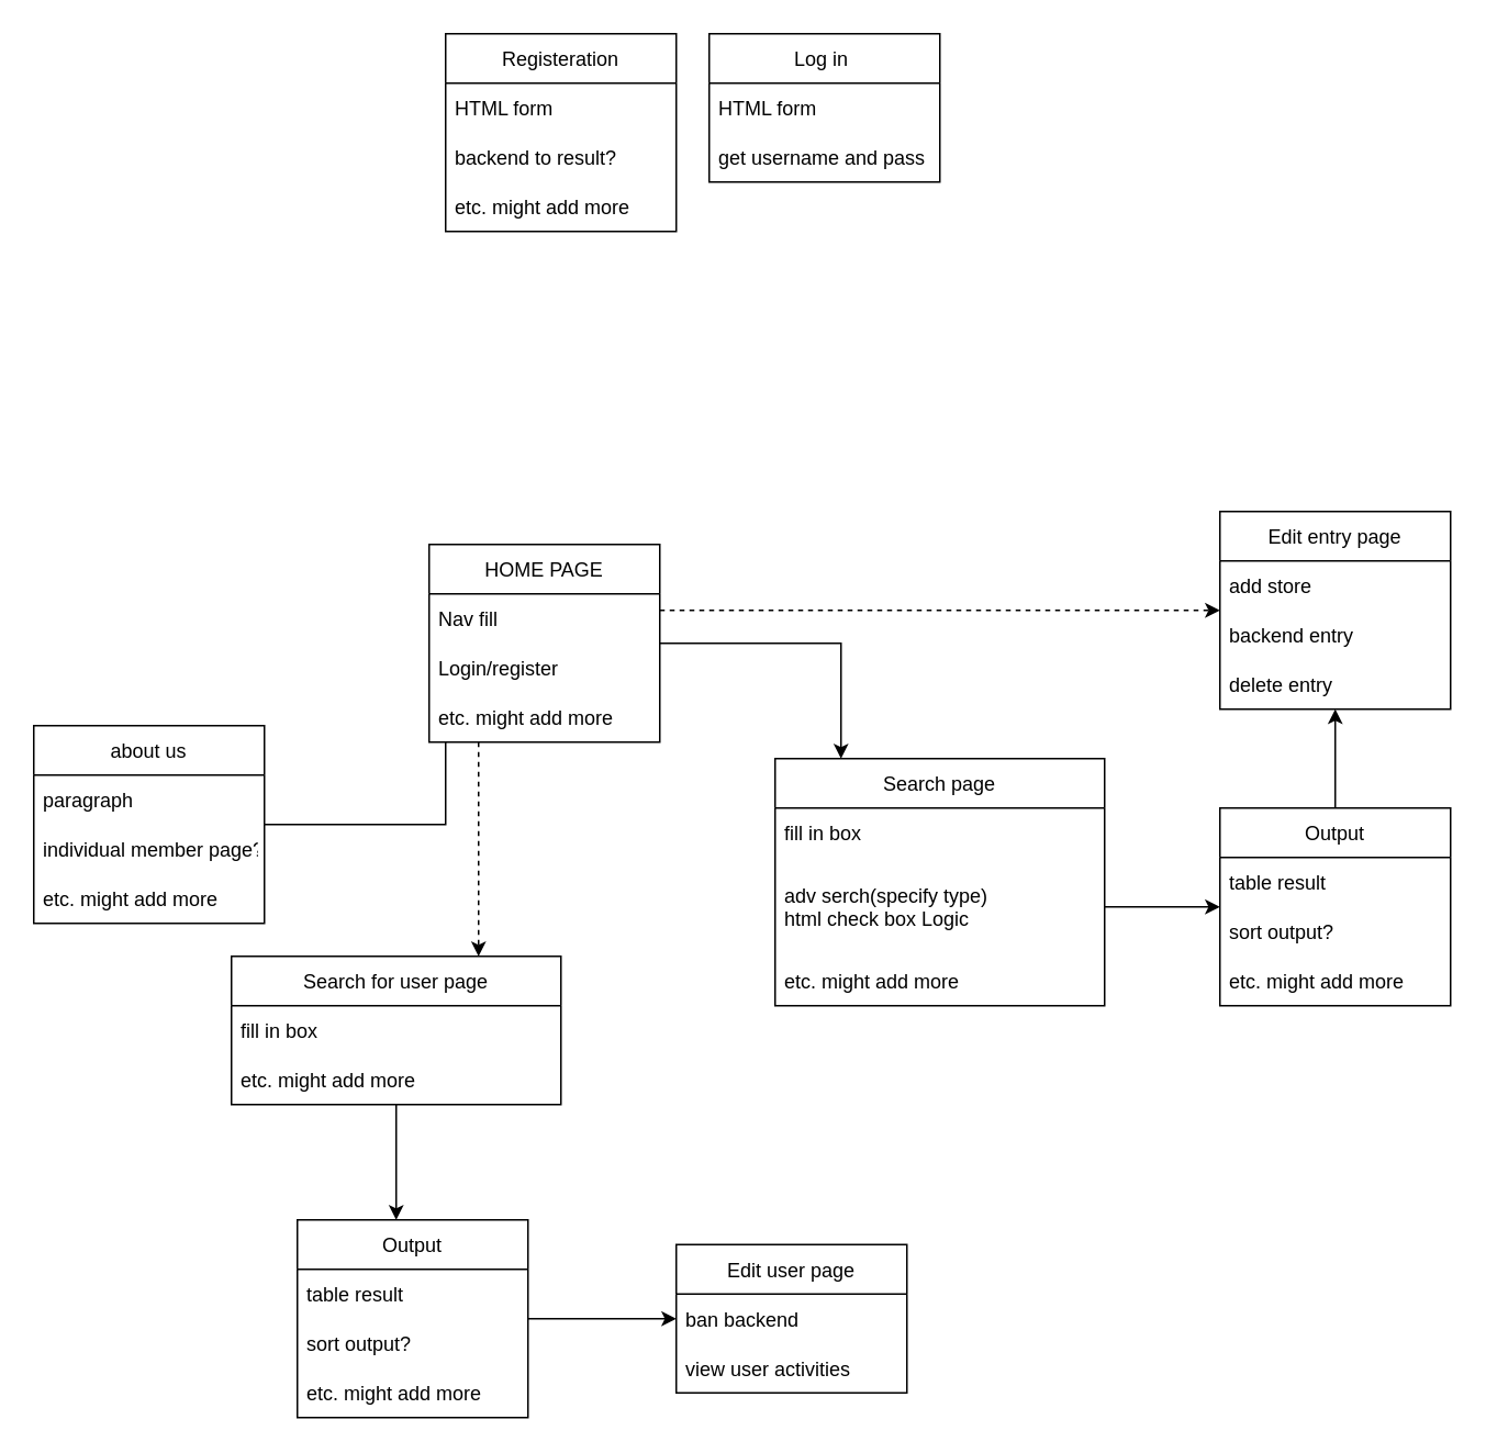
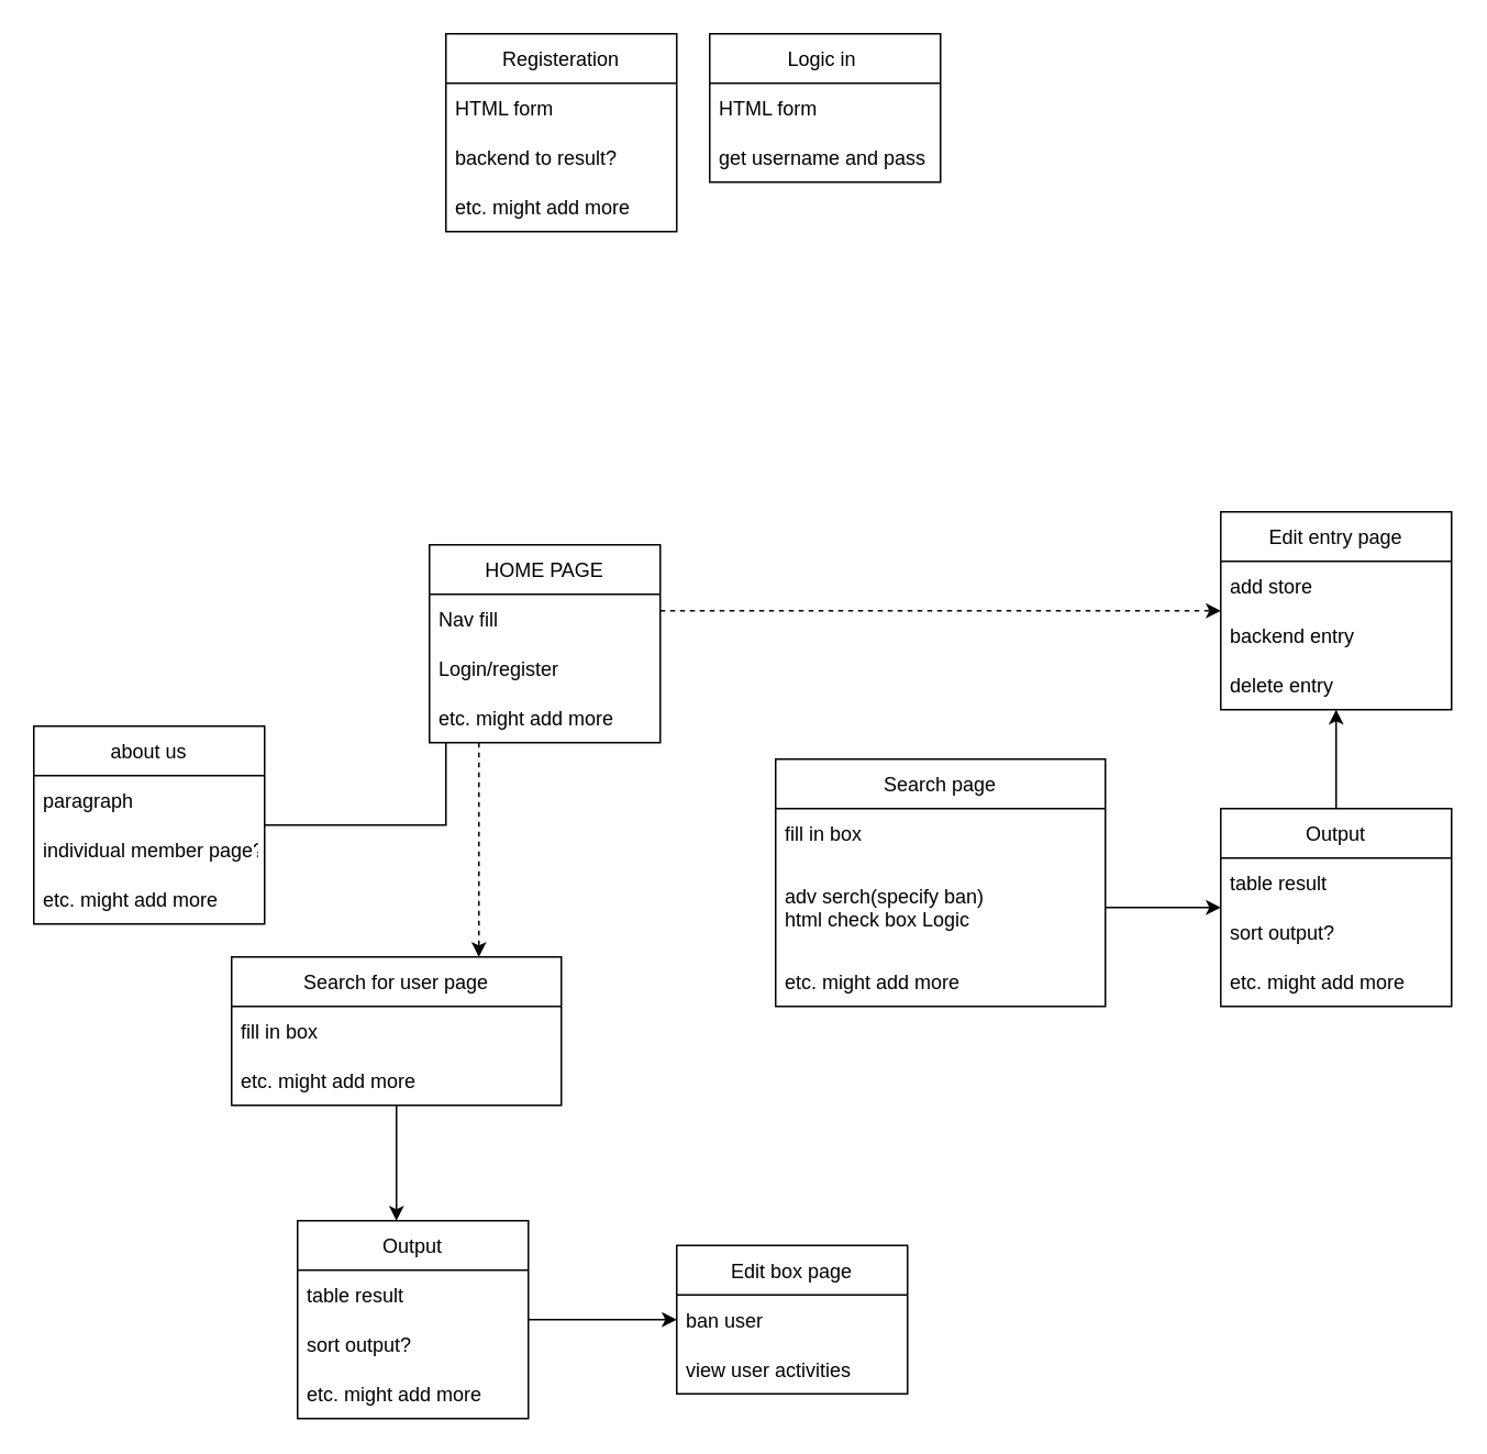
  <mxCell id="0" />
  <mxCell id="1" parent="0" />
  <mxCell id="2" style="edgeStyle=orthogonalEdgeStyle;rounded=0;orthogonalLoop=1;jettySize=auto;html=1;endArrow=none;" parent="1" source="5" target="27" edge="1"><mxGeometry relative="1" as="geometry"><Array as="points"><mxPoint x="270" y="500" /></Array></mxGeometry></mxCell>
  <mxCell id="3" style="edgeStyle=orthogonalEdgeStyle;rounded=0;orthogonalLoop=1;jettySize=auto;html=1;dashed=1;" edge="1" parent="1" source="5" target="31"><mxGeometry relative="1" as="geometry"><Array as="points"><mxPoint x="540" y="370" /><mxPoint x="540" y="370" /></Array></mxGeometry></mxCell>
  <mxCell id="4" style="edgeStyle=orthogonalEdgeStyle;rounded=0;orthogonalLoop=1;jettySize=auto;html=1;dashed=1;" edge="1" parent="1" source="5" target="36"><mxGeometry relative="1" as="geometry"><Array as="points"><mxPoint x="290" y="500" /><mxPoint x="290" y="500" /></Array></mxGeometry></mxCell>
  <mxCell id="5" value="HOME PAGE" style="swimlane;fontStyle=0;childLayout=stackLayout;horizontal=1;startSize=30;horizontalStack=0;resizeParent=1;resizeParentMax=0;resizeLast=0;collapsible=1;marginBottom=0;" parent="1" vertex="1"><mxGeometry x="260" y="330" width="140" height="120" as="geometry" /></mxCell>
  <mxCell id="6" value="Nav fill" style="text;strokeColor=none;fillColor=none;align=left;verticalAlign=middle;spacingLeft=4;spacingRight=4;overflow=hidden;points=[[0,0.5],[1,0.5]];portConstraint=eastwest;rotatable=0;" parent="5" vertex="1"><mxGeometry y="30" width="140" height="30" as="geometry" /></mxCell>
  <mxCell id="7" value="Login/register" style="text;strokeColor=none;fillColor=none;align=left;verticalAlign=middle;spacingLeft=4;spacingRight=4;overflow=hidden;points=[[0,0.5],[1,0.5]];portConstraint=eastwest;rotatable=0;" parent="5" vertex="1"><mxGeometry y="60" width="140" height="30" as="geometry" /></mxCell>
  <mxCell id="8" value="etc. might add more" style="text;strokeColor=none;fillColor=none;align=left;verticalAlign=middle;spacingLeft=4;spacingRight=4;overflow=hidden;points=[[0,0.5],[1,0.5]];portConstraint=eastwest;rotatable=0;" parent="5" vertex="1"><mxGeometry y="90" width="140" height="30" as="geometry" /></mxCell>
  <mxCell id="9" value="Registeration" style="swimlane;fontStyle=0;childLayout=stackLayout;horizontal=1;startSize=30;horizontalStack=0;resizeParent=1;resizeParentMax=0;resizeLast=0;collapsible=1;marginBottom=0;" parent="1" vertex="1"><mxGeometry x="270" y="20" width="140" height="120" as="geometry" /></mxCell>
  <mxCell id="10" value="HTML form" style="text;strokeColor=none;fillColor=none;align=left;verticalAlign=middle;spacingLeft=4;spacingRight=4;overflow=hidden;points=[[0,0.5],[1,0.5]];portConstraint=eastwest;rotatable=0;" parent="9" vertex="1"><mxGeometry y="30" width="140" height="30" as="geometry" /></mxCell>
  <mxCell id="11" value="backend to result?" style="text;strokeColor=none;fillColor=none;align=left;verticalAlign=middle;spacingLeft=4;spacingRight=4;overflow=hidden;points=[[0,0.5],[1,0.5]];portConstraint=eastwest;rotatable=0;" parent="9" vertex="1"><mxGeometry y="60" width="140" height="30" as="geometry" /></mxCell>
  <mxCell id="12" value="etc. might add more" style="text;strokeColor=none;fillColor=none;align=left;verticalAlign=middle;spacingLeft=4;spacingRight=4;overflow=hidden;points=[[0,0.5],[1,0.5]];portConstraint=eastwest;rotatable=0;" parent="9" vertex="1"><mxGeometry y="90" width="140" height="30" as="geometry" /></mxCell>
- <mxCell id="13" value="Log in " style="swimlane;fontStyle=0;childLayout=stackLayout;horizontal=1;startSize=30;horizontalStack=0;resizeParent=1;resizeParentMax=0;resizeLast=0;collapsible=1;marginBottom=0;" parent="1" vertex="1"><mxGeometry x="430" y="20" width="140" height="90" as="geometry" /></mxCell>
+ <mxCell id="13" value="Logic in " style="swimlane;fontStyle=0;childLayout=stackLayout;horizontal=1;startSize=30;horizontalStack=0;resizeParent=1;resizeParentMax=0;resizeLast=0;collapsible=1;marginBottom=0;" parent="1" vertex="1"><mxGeometry x="430" y="20" width="140" height="90" as="geometry" /></mxCell>
  <mxCell id="14" value="HTML form" style="text;strokeColor=none;fillColor=none;align=left;verticalAlign=middle;spacingLeft=4;spacingRight=4;overflow=hidden;points=[[0,0.5],[1,0.5]];portConstraint=eastwest;rotatable=0;" parent="13" vertex="1"><mxGeometry y="30" width="140" height="30" as="geometry" /></mxCell>
  <mxCell id="15" value="get username and pass" style="text;strokeColor=none;fillColor=none;align=left;verticalAlign=middle;spacingLeft=4;spacingRight=4;overflow=hidden;points=[[0,0.5],[1,0.5]];portConstraint=eastwest;rotatable=0;" parent="13" vertex="1"><mxGeometry y="60" width="140" height="30" as="geometry" /></mxCell>
  <mxCell id="16" value="Search page" style="swimlane;fontStyle=0;childLayout=stackLayout;horizontal=1;startSize=30;horizontalStack=0;resizeParent=1;resizeParentMax=0;resizeLast=0;collapsible=1;marginBottom=0;" parent="1" vertex="1"><mxGeometry x="470" y="460" width="200" height="150" as="geometry" /></mxCell>
  <mxCell id="17" value="fill in box" style="text;strokeColor=none;fillColor=none;align=left;verticalAlign=middle;spacingLeft=4;spacingRight=4;overflow=hidden;points=[[0,0.5],[1,0.5]];portConstraint=eastwest;rotatable=0;" parent="16" vertex="1"><mxGeometry y="30" width="200" height="30" as="geometry" /></mxCell>
- <mxCell id="18" value="adv serch(specify type)&#10;html check box Logic" style="text;strokeColor=none;fillColor=none;align=left;verticalAlign=middle;spacingLeft=4;spacingRight=4;overflow=hidden;points=[[0,0.5],[1,0.5]];portConstraint=eastwest;rotatable=0;" parent="16" vertex="1"><mxGeometry y="60" width="200" height="60" as="geometry" /></mxCell>
+ <mxCell id="18" value="adv serch(specify ban)&#10;html check box Logic" style="text;strokeColor=none;fillColor=none;align=left;verticalAlign=middle;spacingLeft=4;spacingRight=4;overflow=hidden;points=[[0,0.5],[1,0.5]];portConstraint=eastwest;rotatable=0;" parent="16" vertex="1"><mxGeometry y="60" width="200" height="60" as="geometry" /></mxCell>
  <mxCell id="19" value="etc. might add more" style="text;strokeColor=none;fillColor=none;align=left;verticalAlign=middle;spacingLeft=4;spacingRight=4;overflow=hidden;points=[[0,0.5],[1,0.5]];portConstraint=eastwest;rotatable=0;" parent="16" vertex="1"><mxGeometry y="120" width="200" height="30" as="geometry" /></mxCell>
  <mxCell id="20" style="edgeStyle=orthogonalEdgeStyle;rounded=0;orthogonalLoop=1;jettySize=auto;html=1;" edge="1" parent="1" source="21" target="31"><mxGeometry relative="1" as="geometry"><Array as="points"><mxPoint x="810" y="440" /><mxPoint x="810" y="440" /></Array></mxGeometry></mxCell>
  <mxCell id="21" value="Output" style="swimlane;fontStyle=0;childLayout=stackLayout;horizontal=1;startSize=30;horizontalStack=0;resizeParent=1;resizeParentMax=0;resizeLast=0;collapsible=1;marginBottom=0;" parent="1" vertex="1"><mxGeometry x="740" y="490" width="140" height="120" as="geometry" /></mxCell>
  <mxCell id="22" value="table result" style="text;strokeColor=none;fillColor=none;align=left;verticalAlign=middle;spacingLeft=4;spacingRight=4;overflow=hidden;points=[[0,0.5],[1,0.5]];portConstraint=eastwest;rotatable=0;" parent="21" vertex="1"><mxGeometry y="30" width="140" height="30" as="geometry" /></mxCell>
  <mxCell id="23" value="sort output?" style="text;strokeColor=none;fillColor=none;align=left;verticalAlign=middle;spacingLeft=4;spacingRight=4;overflow=hidden;points=[[0,0.5],[1,0.5]];portConstraint=eastwest;rotatable=0;" parent="21" vertex="1"><mxGeometry y="60" width="140" height="30" as="geometry" /></mxCell>
  <mxCell id="24" value="etc. might add more" style="text;strokeColor=none;fillColor=none;align=left;verticalAlign=middle;spacingLeft=4;spacingRight=4;overflow=hidden;points=[[0,0.5],[1,0.5]];portConstraint=eastwest;rotatable=0;" parent="21" vertex="1"><mxGeometry y="90" width="140" height="30" as="geometry" /></mxCell>
  <mxCell id="25" style="edgeStyle=orthogonalEdgeStyle;rounded=0;orthogonalLoop=1;jettySize=auto;html=1;" parent="1" source="18" target="21" edge="1"><mxGeometry relative="1" as="geometry" /></mxCell>
- <mxCell id="26" style="edgeStyle=orthogonalEdgeStyle;rounded=0;orthogonalLoop=1;jettySize=auto;html=1;" parent="1" source="7" target="16" edge="1"><mxGeometry relative="1" as="geometry"><Array as="points"><mxPoint x="510" y="390" /></Array></mxGeometry></mxCell>
  <mxCell id="27" value="about us" style="swimlane;fontStyle=0;childLayout=stackLayout;horizontal=1;startSize=30;horizontalStack=0;resizeParent=1;resizeParentMax=0;resizeLast=0;collapsible=1;marginBottom=0;" parent="1" vertex="1"><mxGeometry x="20" y="440" width="140" height="120" as="geometry" /></mxCell>
  <mxCell id="28" value="paragraph" style="text;strokeColor=none;fillColor=none;align=left;verticalAlign=middle;spacingLeft=4;spacingRight=4;overflow=hidden;points=[[0,0.5],[1,0.5]];portConstraint=eastwest;rotatable=0;" parent="27" vertex="1"><mxGeometry y="30" width="140" height="30" as="geometry" /></mxCell>
  <mxCell id="29" value="individual member page?" style="text;strokeColor=none;fillColor=none;align=left;verticalAlign=middle;spacingLeft=4;spacingRight=4;overflow=hidden;points=[[0,0.5],[1,0.5]];portConstraint=eastwest;rotatable=0;" parent="27" vertex="1"><mxGeometry y="60" width="140" height="30" as="geometry" /></mxCell>
  <mxCell id="30" value="etc. might add more" style="text;strokeColor=none;fillColor=none;align=left;verticalAlign=middle;spacingLeft=4;spacingRight=4;overflow=hidden;points=[[0,0.5],[1,0.5]];portConstraint=eastwest;rotatable=0;" parent="27" vertex="1"><mxGeometry y="90" width="140" height="30" as="geometry" /></mxCell>
  <mxCell id="31" value="Edit entry page" style="swimlane;fontStyle=0;childLayout=stackLayout;horizontal=1;startSize=30;horizontalStack=0;resizeParent=1;resizeParentMax=0;resizeLast=0;collapsible=1;marginBottom=0;" vertex="1" parent="1"><mxGeometry x="740" y="310" width="140" height="120" as="geometry" /></mxCell>
  <mxCell id="32" value="add store" style="text;strokeColor=none;fillColor=none;align=left;verticalAlign=middle;spacingLeft=4;spacingRight=4;overflow=hidden;points=[[0,0.5],[1,0.5]];portConstraint=eastwest;rotatable=0;" vertex="1" parent="31"><mxGeometry y="30" width="140" height="30" as="geometry" /></mxCell>
  <mxCell id="33" value="backend entry" style="text;strokeColor=none;fillColor=none;align=left;verticalAlign=middle;spacingLeft=4;spacingRight=4;overflow=hidden;points=[[0,0.5],[1,0.5]];portConstraint=eastwest;rotatable=0;" vertex="1" parent="31"><mxGeometry y="60" width="140" height="30" as="geometry" /></mxCell>
  <mxCell id="34" value="delete entry" style="text;strokeColor=none;fillColor=none;align=left;verticalAlign=middle;spacingLeft=4;spacingRight=4;overflow=hidden;points=[[0,0.5],[1,0.5]];portConstraint=eastwest;rotatable=0;" vertex="1" parent="31"><mxGeometry y="90" width="140" height="30" as="geometry" /></mxCell>
  <mxCell id="35" style="edgeStyle=orthogonalEdgeStyle;rounded=0;orthogonalLoop=1;jettySize=auto;html=1;" edge="1" parent="1" source="36" target="40"><mxGeometry relative="1" as="geometry"><Array as="points"><mxPoint x="240" y="720" /><mxPoint x="240" y="720" /></Array></mxGeometry></mxCell>
  <mxCell id="36" value="Search for user page" style="swimlane;fontStyle=0;childLayout=stackLayout;horizontal=1;startSize=30;horizontalStack=0;resizeParent=1;resizeParentMax=0;resizeLast=0;collapsible=1;marginBottom=0;" vertex="1" parent="1"><mxGeometry x="140" y="580" width="200" height="90" as="geometry" /></mxCell>
  <mxCell id="37" value="fill in box" style="text;strokeColor=none;fillColor=none;align=left;verticalAlign=middle;spacingLeft=4;spacingRight=4;overflow=hidden;points=[[0,0.5],[1,0.5]];portConstraint=eastwest;rotatable=0;" vertex="1" parent="36"><mxGeometry y="30" width="200" height="30" as="geometry" /></mxCell>
  <mxCell id="38" value="etc. might add more" style="text;strokeColor=none;fillColor=none;align=left;verticalAlign=middle;spacingLeft=4;spacingRight=4;overflow=hidden;points=[[0,0.5],[1,0.5]];portConstraint=eastwest;rotatable=0;" vertex="1" parent="36"><mxGeometry y="60" width="200" height="30" as="geometry" /></mxCell>
  <mxCell id="39" style="edgeStyle=orthogonalEdgeStyle;rounded=0;orthogonalLoop=1;jettySize=auto;html=1;" edge="1" parent="1" source="40" target="44"><mxGeometry relative="1" as="geometry" /></mxCell>
  <mxCell id="40" value="Output" style="swimlane;fontStyle=0;childLayout=stackLayout;horizontal=1;startSize=30;horizontalStack=0;resizeParent=1;resizeParentMax=0;resizeLast=0;collapsible=1;marginBottom=0;" vertex="1" parent="1"><mxGeometry x="180" y="740" width="140" height="120" as="geometry" /></mxCell>
  <mxCell id="41" value="table result" style="text;strokeColor=none;fillColor=none;align=left;verticalAlign=middle;spacingLeft=4;spacingRight=4;overflow=hidden;points=[[0,0.5],[1,0.5]];portConstraint=eastwest;rotatable=0;" vertex="1" parent="40"><mxGeometry y="30" width="140" height="30" as="geometry" /></mxCell>
  <mxCell id="42" value="sort output?" style="text;strokeColor=none;fillColor=none;align=left;verticalAlign=middle;spacingLeft=4;spacingRight=4;overflow=hidden;points=[[0,0.5],[1,0.5]];portConstraint=eastwest;rotatable=0;" vertex="1" parent="40"><mxGeometry y="60" width="140" height="30" as="geometry" /></mxCell>
  <mxCell id="43" value="etc. might add more" style="text;strokeColor=none;fillColor=none;align=left;verticalAlign=middle;spacingLeft=4;spacingRight=4;overflow=hidden;points=[[0,0.5],[1,0.5]];portConstraint=eastwest;rotatable=0;" vertex="1" parent="40"><mxGeometry y="90" width="140" height="30" as="geometry" /></mxCell>
- <mxCell id="44" value="Edit user page" style="swimlane;fontStyle=0;childLayout=stackLayout;horizontal=1;startSize=30;horizontalStack=0;resizeParent=1;resizeParentMax=0;resizeLast=0;collapsible=1;marginBottom=0;" vertex="1" parent="1"><mxGeometry x="410" y="755" width="140" height="90" as="geometry" /></mxCell>
- <mxCell id="45" value="ban backend" style="text;strokeColor=none;fillColor=none;align=left;verticalAlign=middle;spacingLeft=4;spacingRight=4;overflow=hidden;points=[[0,0.5],[1,0.5]];portConstraint=eastwest;rotatable=0;" vertex="1" parent="44"><mxGeometry y="30" width="140" height="30" as="geometry" /></mxCell>
+ <mxCell id="44" value="Edit box page" style="swimlane;fontStyle=0;childLayout=stackLayout;horizontal=1;startSize=30;horizontalStack=0;resizeParent=1;resizeParentMax=0;resizeLast=0;collapsible=1;marginBottom=0;" vertex="1" parent="1"><mxGeometry x="410" y="755" width="140" height="90" as="geometry" /></mxCell>
+ <mxCell id="45" value="ban user" style="text;strokeColor=none;fillColor=none;align=left;verticalAlign=middle;spacingLeft=4;spacingRight=4;overflow=hidden;points=[[0,0.5],[1,0.5]];portConstraint=eastwest;rotatable=0;" vertex="1" parent="44"><mxGeometry y="30" width="140" height="30" as="geometry" /></mxCell>
  <mxCell id="46" value="view user activities" style="text;strokeColor=none;fillColor=none;align=left;verticalAlign=middle;spacingLeft=4;spacingRight=4;overflow=hidden;points=[[0,0.5],[1,0.5]];portConstraint=eastwest;rotatable=0;" vertex="1" parent="44"><mxGeometry y="60" width="140" height="30" as="geometry" /></mxCell>
